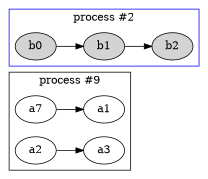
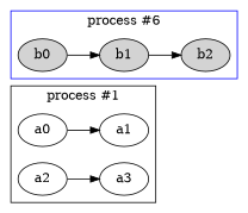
  digraph {
    rankdir=LR
-   a0 [label=a7]
+   a0
    a1
    a2
    a3
    b0 [style=filled]
    b1 [style=filled]
    b2 [style=filled]
    subgraph cluster_1 {
-     label="process #9"
+     label="process #1"
      a0
      a1
      a2
      a3
    }
    subgraph cluster_2 {
      color=blue
-     label="process #2"
+     label="process #6"
      b0
      b1
      b2
    }
    a0 -> a1
    a2 -> a3
    b0 -> b1
    b1 -> b2
  }
